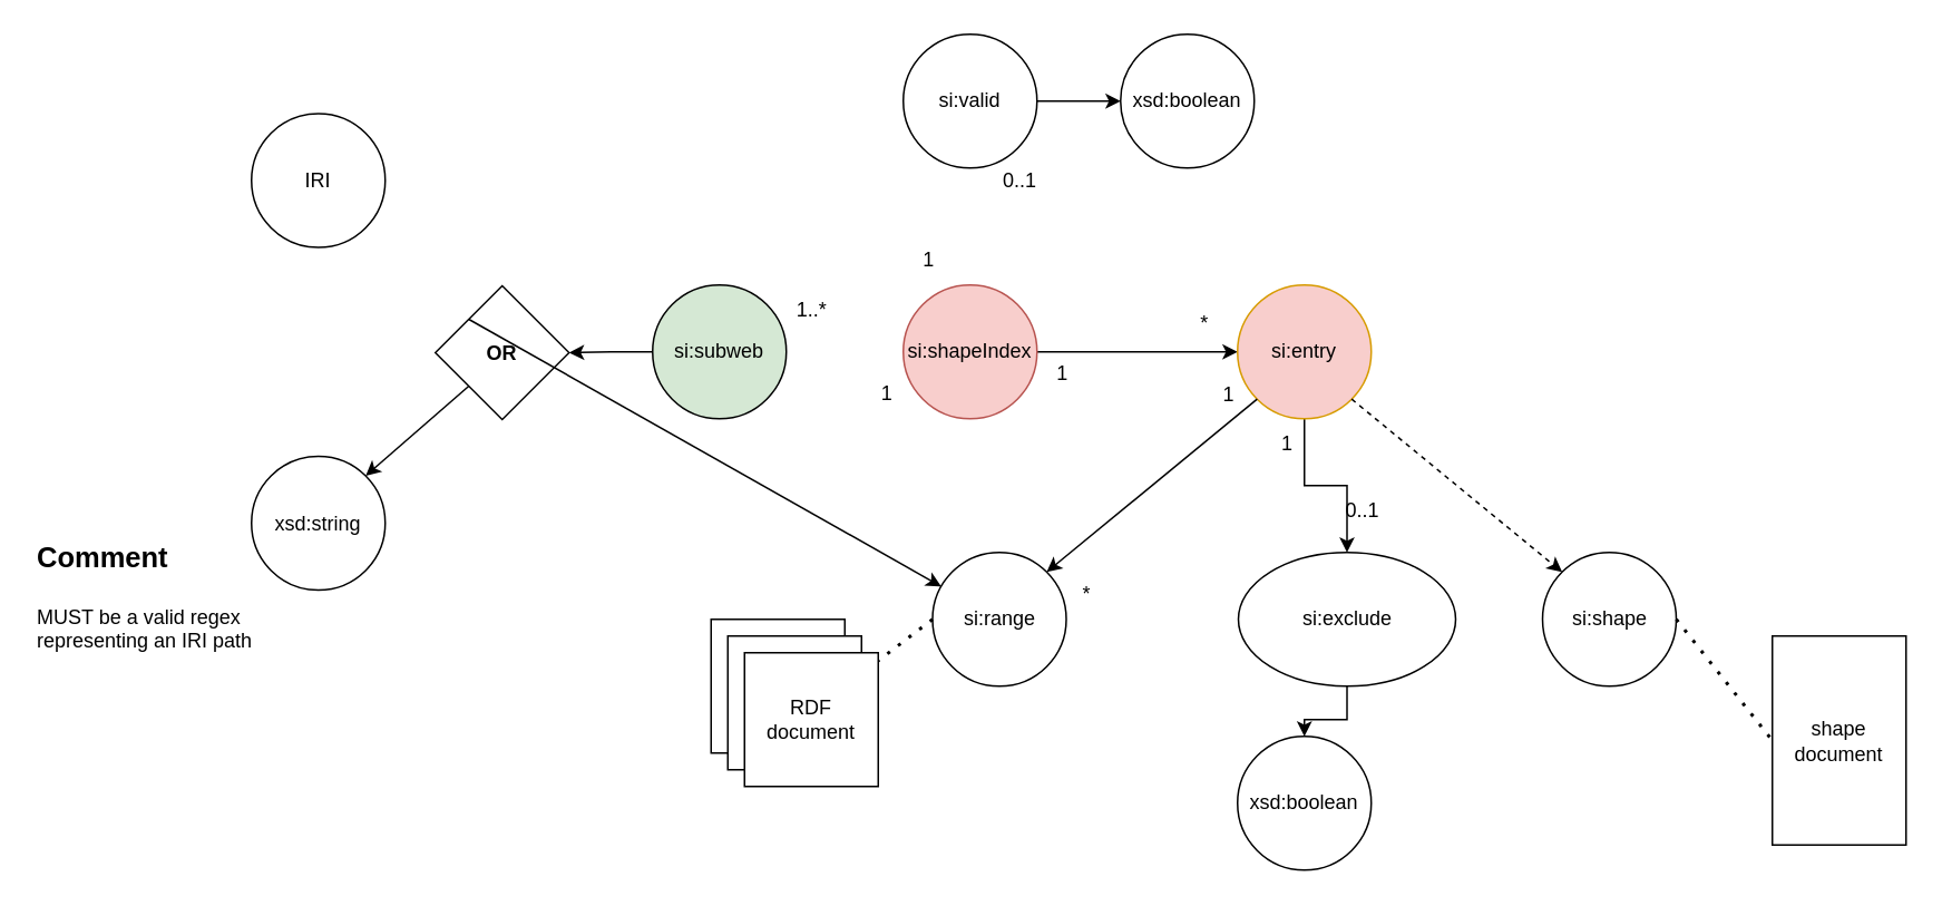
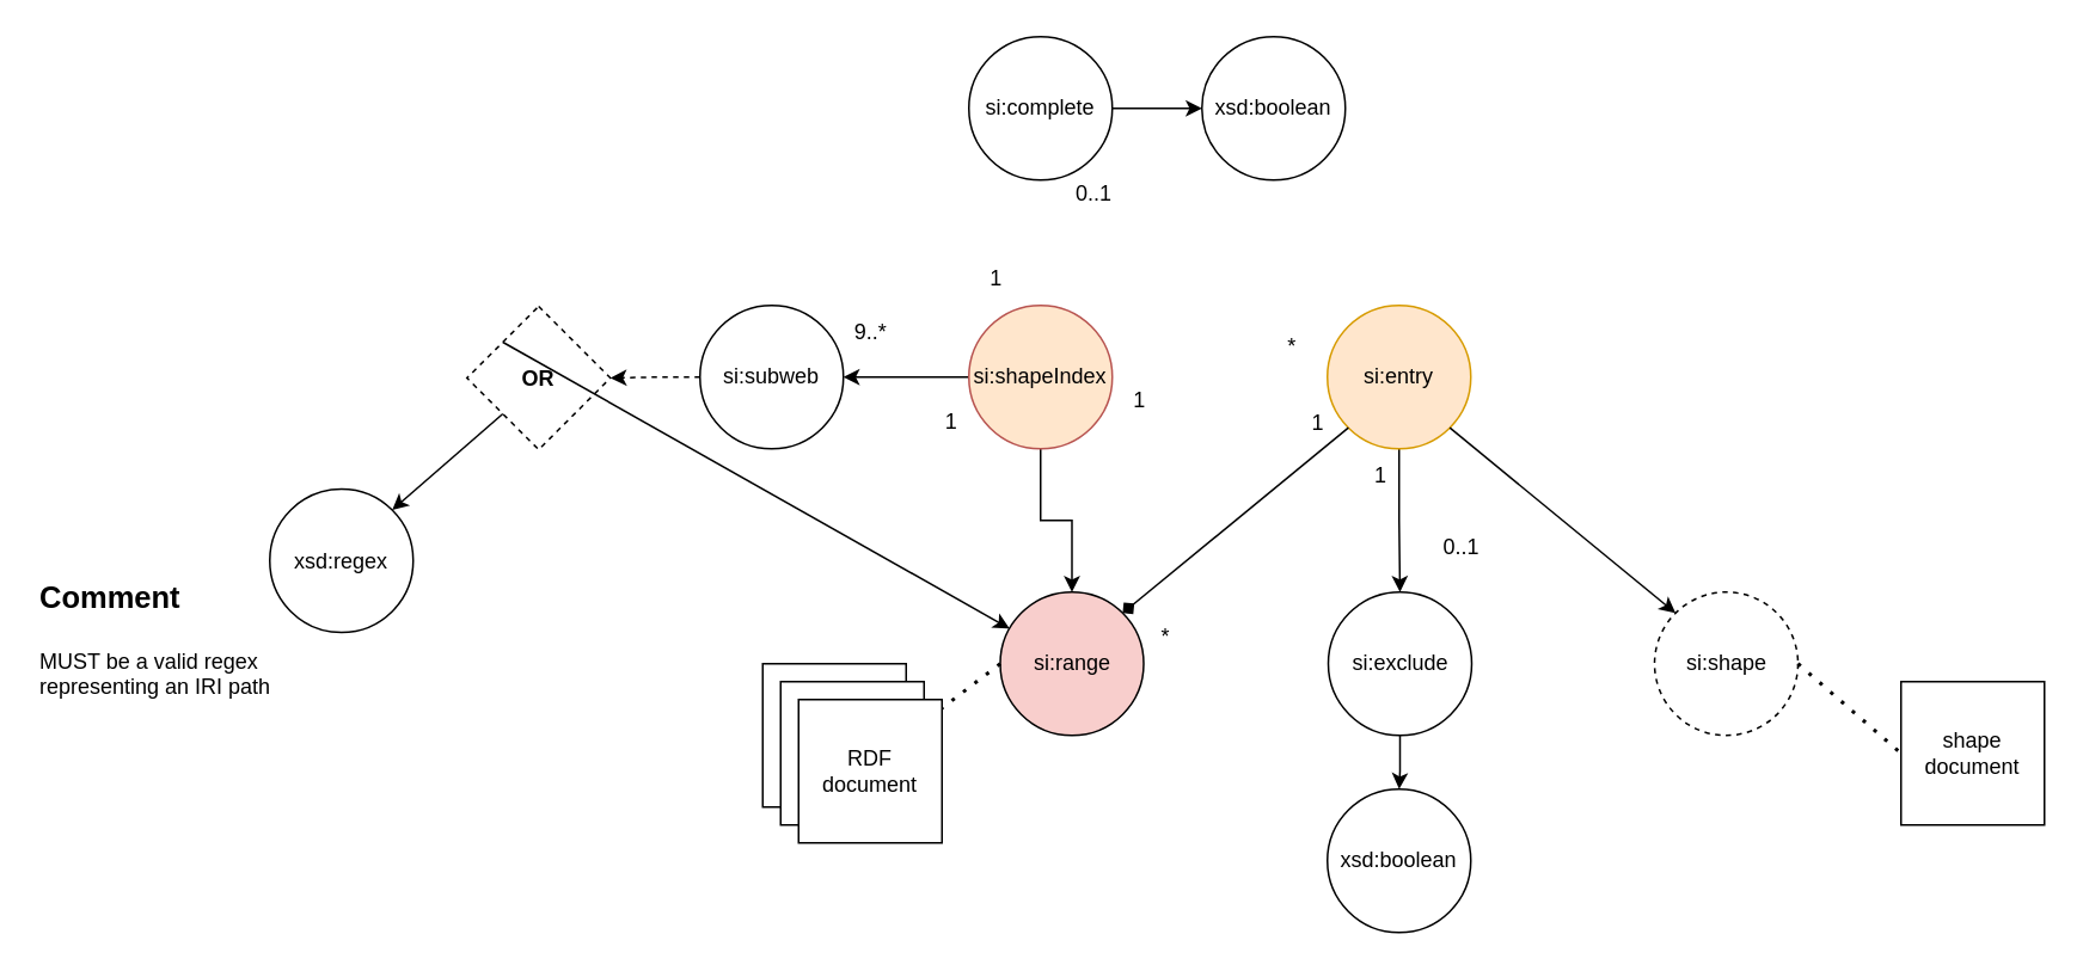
  <mxCell id="0" />
  <mxCell id="1" parent="0" />
- <mxCell id="2" style="edgeStyle=orthogonalEdgeStyle;rounded=0;orthogonalLoop=1;jettySize=auto;html=1;" parent="1" source="4" target="6" edge="1"><mxGeometry relative="1" as="geometry" /></mxCell>
- <mxCell id="4" value="si:shapeIndex" style="ellipse;whiteSpace=wrap;html=1;aspect=fixed;fillColor=#f8cecc;strokeColor=#b85450;" parent="1" vertex="1"><mxGeometry x="540" y="170" width="80" height="80" as="geometry" /></mxCell>
+ <mxCell id="2" style="edgeStyle=orthogonalEdgeStyle;rounded=0;orthogonalLoop=1;jettySize=auto;html=1;" parent="1" source="4" target="7" edge="1"><mxGeometry relative="1" as="geometry" /></mxCell>
+ <mxCell id="3" style="edgeStyle=orthogonalEdgeStyle;rounded=0;orthogonalLoop=1;jettySize=auto;html=1;" parent="1" source="4" target="26" edge="1"><mxGeometry relative="1" as="geometry" /></mxCell>
+ <mxCell id="4" value="si:shapeIndex" style="ellipse;whiteSpace=wrap;html=1;aspect=fixed;fillColor=#ffe6cc;strokeColor=#b85450;" parent="1" vertex="1"><mxGeometry x="540" y="170" width="80" height="80" as="geometry" /></mxCell>
  <mxCell id="5" style="edgeStyle=orthogonalEdgeStyle;rounded=0;orthogonalLoop=1;jettySize=auto;html=1;" parent="1" source="6" target="20" edge="1"><mxGeometry relative="1" as="geometry" /></mxCell>
- <mxCell id="6" value="si:entry" style="ellipse;whiteSpace=wrap;html=1;aspect=fixed;fillColor=#f8cecc;strokeColor=#d79b00;" parent="1" vertex="1"><mxGeometry x="740" y="170" width="80" height="80" as="geometry" /></mxCell>
- <mxCell id="7" value="si:range" style="ellipse;whiteSpace=wrap;html=1;aspect=fixed;" parent="1" vertex="1"><mxGeometry x="557.5" y="330" width="80" height="80" as="geometry" /></mxCell>
- <mxCell id="8" value="si:shape" style="ellipse;whiteSpace=wrap;html=1;aspect=fixed;" parent="1" vertex="1"><mxGeometry x="922.5" y="330" width="80" height="80" as="geometry" /></mxCell>
+ <mxCell id="6" value="si:entry" style="ellipse;whiteSpace=wrap;html=1;aspect=fixed;fillColor=#ffe6cc;strokeColor=#d79b00;" parent="1" vertex="1"><mxGeometry x="740" y="170" width="80" height="80" as="geometry" /></mxCell>
+ <mxCell id="7" value="si:range" style="ellipse;whiteSpace=wrap;html=1;aspect=fixed;fillColor=#f8cecc;" parent="1" vertex="1"><mxGeometry x="557.5" y="330" width="80" height="80" as="geometry" /></mxCell>
+ <mxCell id="8" value="si:shape" style="ellipse;whiteSpace=wrap;html=1;aspect=fixed;dashed=1;" parent="1" vertex="1"><mxGeometry x="922.5" y="330" width="80" height="80" as="geometry" /></mxCell>
  <mxCell id="9" value="1" style="text;html=1;align=center;verticalAlign=middle;resizable=0;points=[];autosize=1;strokeColor=none;fillColor=none;" parent="1" vertex="1"><mxGeometry x="620" y="208" width="30" height="30" as="geometry" /></mxCell>
  <mxCell id="10" value="*" style="text;html=1;align=center;verticalAlign=middle;resizable=0;points=[];autosize=1;strokeColor=none;fillColor=none;" parent="1" vertex="1"><mxGeometry x="705" y="178" width="30" height="30" as="geometry" /></mxCell>
  <mxCell id="11" value="*" style="text;html=1;align=center;verticalAlign=middle;whiteSpace=wrap;rounded=0;" parent="1" vertex="1"><mxGeometry x="620" y="340" width="60" height="30" as="geometry" /></mxCell>
  <mxCell id="12" value="1" style="text;html=1;align=center;verticalAlign=middle;whiteSpace=wrap;rounded=0;" parent="1" vertex="1"><mxGeometry x="740" y="250" width="60" height="30" as="geometry" /></mxCell>
- <mxCell id="13" value="shape document" style="whiteSpace=wrap;html=1;aspect=fixed;" parent="1" vertex="1"><mxGeometry x="1060" y="380" width="80" height="125" as="geometry" /></mxCell>
+ <mxCell id="13" value="shape document" style="whiteSpace=wrap;html=1;aspect=fixed;" parent="1" vertex="1"><mxGeometry x="1060" y="380" width="80" height="80" as="geometry" /></mxCell>
  <mxCell id="14" value="RDF document" style="whiteSpace=wrap;html=1;aspect=fixed;" parent="1" vertex="1"><mxGeometry x="425" y="370" width="80" height="80" as="geometry" /></mxCell>
  <mxCell id="15" value="" style="endArrow=none;dashed=1;html=1;dashPattern=1 3;strokeWidth=2;rounded=0;exitX=1;exitY=0.5;exitDx=0;exitDy=0;entryX=0;entryY=0.5;entryDx=0;entryDy=0;" parent="1" source="8" target="13" edge="1"><mxGeometry width="50" height="50" relative="1" as="geometry"><mxPoint x="1070" y="412.5" as="sourcePoint" /><mxPoint x="1120" y="362.5" as="targetPoint" /></mxGeometry></mxCell>
  <mxCell id="16" value="" style="endArrow=none;dashed=1;html=1;dashPattern=1 3;strokeWidth=2;rounded=0;entryX=0;entryY=0.5;entryDx=0;entryDy=0;exitX=1;exitY=0.5;exitDx=0;exitDy=0;" parent="1" source="14" target="7" edge="1"><mxGeometry width="50" height="50" relative="1" as="geometry"><mxPoint x="865" y="410" as="sourcePoint" /><mxPoint x="915" y="360" as="targetPoint" /></mxGeometry></mxCell>
  <mxCell id="17" value="RDF document" style="whiteSpace=wrap;html=1;aspect=fixed;" parent="1" vertex="1"><mxGeometry x="435" y="380" width="80" height="80" as="geometry" /></mxCell>
  <mxCell id="18" value="RDF document" style="whiteSpace=wrap;html=1;aspect=fixed;" parent="1" vertex="1"><mxGeometry x="445" y="390" width="80" height="80" as="geometry" /></mxCell>
  <mxCell id="19" style="edgeStyle=orthogonalEdgeStyle;rounded=0;orthogonalLoop=1;jettySize=auto;html=1;" parent="1" source="20" target="29" edge="1"><mxGeometry relative="1" as="geometry" /></mxCell>
- <mxCell id="20" value="si:exclude" style="ellipse;whiteSpace=wrap;html=1;aspect=fixed;" parent="1" vertex="1"><mxGeometry x="740.5" y="330" width="130" height="80" as="geometry" /></mxCell>
+ <mxCell id="20" value="si:exclude" style="ellipse;whiteSpace=wrap;html=1;aspect=fixed;" parent="1" vertex="1"><mxGeometry x="740.5" y="330" width="80" height="80" as="geometry" /></mxCell>
  <mxCell id="21" value="0..1" style="text;html=1;align=center;verticalAlign=middle;whiteSpace=wrap;rounded=0;" parent="1" vertex="1"><mxGeometry x="785" y="290" width="60" height="30" as="geometry" /></mxCell>
  <mxCell id="22" style="edgeStyle=orthogonalEdgeStyle;rounded=0;orthogonalLoop=1;jettySize=auto;html=1;" parent="1" source="23" target="24" edge="1"><mxGeometry relative="1" as="geometry" /></mxCell>
- <mxCell id="23" value="si:valid" style="ellipse;whiteSpace=wrap;html=1;aspect=fixed;" parent="1" vertex="1"><mxGeometry x="540" y="20" width="80" height="80" as="geometry" /></mxCell>
+ <mxCell id="23" value="si:complete" style="ellipse;whiteSpace=wrap;html=1;aspect=fixed;" parent="1" vertex="1"><mxGeometry x="540" y="20" width="80" height="80" as="geometry" /></mxCell>
  <mxCell id="24" value="xsd:boolean" style="ellipse;whiteSpace=wrap;html=1;aspect=fixed;" parent="1" vertex="1"><mxGeometry x="670" y="20" width="80" height="80" as="geometry" /></mxCell>
- <mxCell id="25" style="edgeStyle=orthogonalEdgeStyle;rounded=0;orthogonalLoop=1;jettySize=auto;html=1;" parent="1" source="26" target="32" edge="1"><mxGeometry relative="1" as="geometry" /></mxCell>
- <mxCell id="26" value="si:subweb" style="ellipse;whiteSpace=wrap;html=1;aspect=fixed;fillColor=#d5e8d4;" parent="1" vertex="1"><mxGeometry x="390" y="170" width="80" height="80" as="geometry" /></mxCell>
+ <mxCell id="25" style="edgeStyle=orthogonalEdgeStyle;rounded=0;orthogonalLoop=1;jettySize=auto;html=1;dashed=1;" parent="1" source="26" target="32" edge="1"><mxGeometry relative="1" as="geometry" /></mxCell>
+ <mxCell id="26" value="si:subweb" style="ellipse;whiteSpace=wrap;html=1;aspect=fixed;" parent="1" vertex="1"><mxGeometry x="390" y="170" width="80" height="80" as="geometry" /></mxCell>
  <mxCell id="27" value="1" style="text;html=1;align=center;verticalAlign=middle;resizable=0;points=[];autosize=1;strokeColor=none;fillColor=none;" parent="1" vertex="1"><mxGeometry x="515" y="220" width="30" height="30" as="geometry" /></mxCell>
- <mxCell id="28" value="1..*" style="text;html=1;align=center;verticalAlign=middle;resizable=0;points=[];autosize=1;strokeColor=none;fillColor=none;" parent="1" vertex="1"><mxGeometry x="465" y="170" width="40" height="30" as="geometry" /></mxCell>
+ <mxCell id="28" value="9..*" style="text;html=1;align=center;verticalAlign=middle;resizable=0;points=[];autosize=1;strokeColor=none;fillColor=none;" parent="1" vertex="1"><mxGeometry x="465" y="170" width="40" height="30" as="geometry" /></mxCell>
  <mxCell id="29" value="xsd:boolean" style="ellipse;whiteSpace=wrap;html=1;aspect=fixed;" parent="1" vertex="1"><mxGeometry x="740" y="440" width="80" height="80" as="geometry" /></mxCell>
- <mxCell id="30" value="IRI" style="ellipse;whiteSpace=wrap;html=1;aspect=fixed;" parent="1" vertex="1"><mxGeometry x="150" y="67.5" width="80" height="80" as="geometry" /></mxCell>
- <mxCell id="31" value="xsd:string" style="ellipse;whiteSpace=wrap;html=1;aspect=fixed;" parent="1" vertex="1"><mxGeometry x="150" y="272.5" width="80" height="80" as="geometry" /></mxCell>
- <mxCell id="32" value="&lt;b&gt;OR&lt;/b&gt;" style="rhombus;whiteSpace=wrap;html=1;" parent="1" vertex="1"><mxGeometry x="260" y="170.5" width="80" height="80" as="geometry" /></mxCell>
+ <mxCell id="31" value="xsd:regex" style="ellipse;whiteSpace=wrap;html=1;aspect=fixed;" parent="1" vertex="1"><mxGeometry x="150" y="272.5" width="80" height="80" as="geometry" /></mxCell>
+ <mxCell id="32" value="&lt;b&gt;OR&lt;/b&gt;" style="rhombus;whiteSpace=wrap;html=1;dashed=1;" parent="1" vertex="1"><mxGeometry x="260" y="170.5" width="80" height="80" as="geometry" /></mxCell>
  <mxCell id="33" value="&lt;h1 style=&quot;margin-top: 0px;&quot;&gt;&lt;font style=&quot;font-size: 17px;&quot;&gt;Comment&lt;/font&gt;&lt;/h1&gt;&lt;p&gt;MUST be a valid regex representing an IRI path&lt;/p&gt;" style="text;html=1;whiteSpace=wrap;overflow=hidden;rounded=0;" parent="1" vertex="1"><mxGeometry x="20" y="310" width="140" height="80" as="geometry" /></mxCell>
  <mxCell id="34" value="" style="endArrow=classic;html=1;rounded=0;exitX=0;exitY=0;exitDx=0;exitDy=0;" parent="1" source="32" target="7" edge="1"><mxGeometry width="50" height="50" relative="1" as="geometry"><mxPoint x="340" y="200" as="sourcePoint" /><mxPoint x="390" y="150" as="targetPoint" /></mxGeometry></mxCell>
  <mxCell id="35" value="" style="endArrow=classic;html=1;rounded=0;exitX=0;exitY=1;exitDx=0;exitDy=0;entryX=1;entryY=0;entryDx=0;entryDy=0;" parent="1" source="32" target="31" edge="1"><mxGeometry width="50" height="50" relative="1" as="geometry"><mxPoint x="340" y="200" as="sourcePoint" /><mxPoint x="390" y="150" as="targetPoint" /></mxGeometry></mxCell>
- <mxCell id="36" value="" style="endArrow=classic;html=1;rounded=0;exitX=0;exitY=1;exitDx=0;exitDy=0;entryX=1;entryY=0;entryDx=0;entryDy=0;" parent="1" source="6" target="7" edge="1"><mxGeometry width="50" height="50" relative="1" as="geometry"><mxPoint x="550" y="350" as="sourcePoint" /><mxPoint x="600" y="300" as="targetPoint" /></mxGeometry></mxCell>
+ <mxCell id="36" value="" style="endArrow=diamond;html=1;rounded=0;exitX=0;exitY=1;exitDx=0;exitDy=0;entryX=1;entryY=0;entryDx=0;entryDy=0;" parent="1" source="6" target="7" edge="1"><mxGeometry width="50" height="50" relative="1" as="geometry"><mxPoint x="550" y="350" as="sourcePoint" /><mxPoint x="600" y="300" as="targetPoint" /></mxGeometry></mxCell>
  <mxCell id="37" value="1" style="text;html=1;align=center;verticalAlign=middle;whiteSpace=wrap;rounded=0;" parent="1" vertex="1"><mxGeometry x="705" y="220.5" width="60" height="30" as="geometry" /></mxCell>
- <mxCell id="38" value="" style="endArrow=classic;html=1;rounded=0;exitX=1;exitY=1;exitDx=0;exitDy=0;entryX=0;entryY=0;entryDx=0;entryDy=0;dashed=1;" parent="1" source="6" target="8" edge="1"><mxGeometry width="50" height="50" relative="1" as="geometry"><mxPoint x="762" y="248" as="sourcePoint" /><mxPoint x="636" y="352" as="targetPoint" /></mxGeometry></mxCell>
+ <mxCell id="38" value="" style="endArrow=classic;html=1;rounded=0;exitX=1;exitY=1;exitDx=0;exitDy=0;entryX=0;entryY=0;entryDx=0;entryDy=0;" parent="1" source="6" target="8" edge="1"><mxGeometry width="50" height="50" relative="1" as="geometry"><mxPoint x="762" y="248" as="sourcePoint" /><mxPoint x="636" y="352" as="targetPoint" /></mxGeometry></mxCell>
  <mxCell id="39" value="0..1" style="text;html=1;align=center;verticalAlign=middle;whiteSpace=wrap;rounded=0;" vertex="1" parent="1"><mxGeometry x="580" y="92.5" width="60" height="30" as="geometry" /></mxCell>
  <mxCell id="40" value="1" style="text;html=1;align=center;verticalAlign=middle;resizable=0;points=[];autosize=1;strokeColor=none;fillColor=none;" vertex="1" parent="1"><mxGeometry x="540" y="140" width="30" height="30" as="geometry" /></mxCell>
